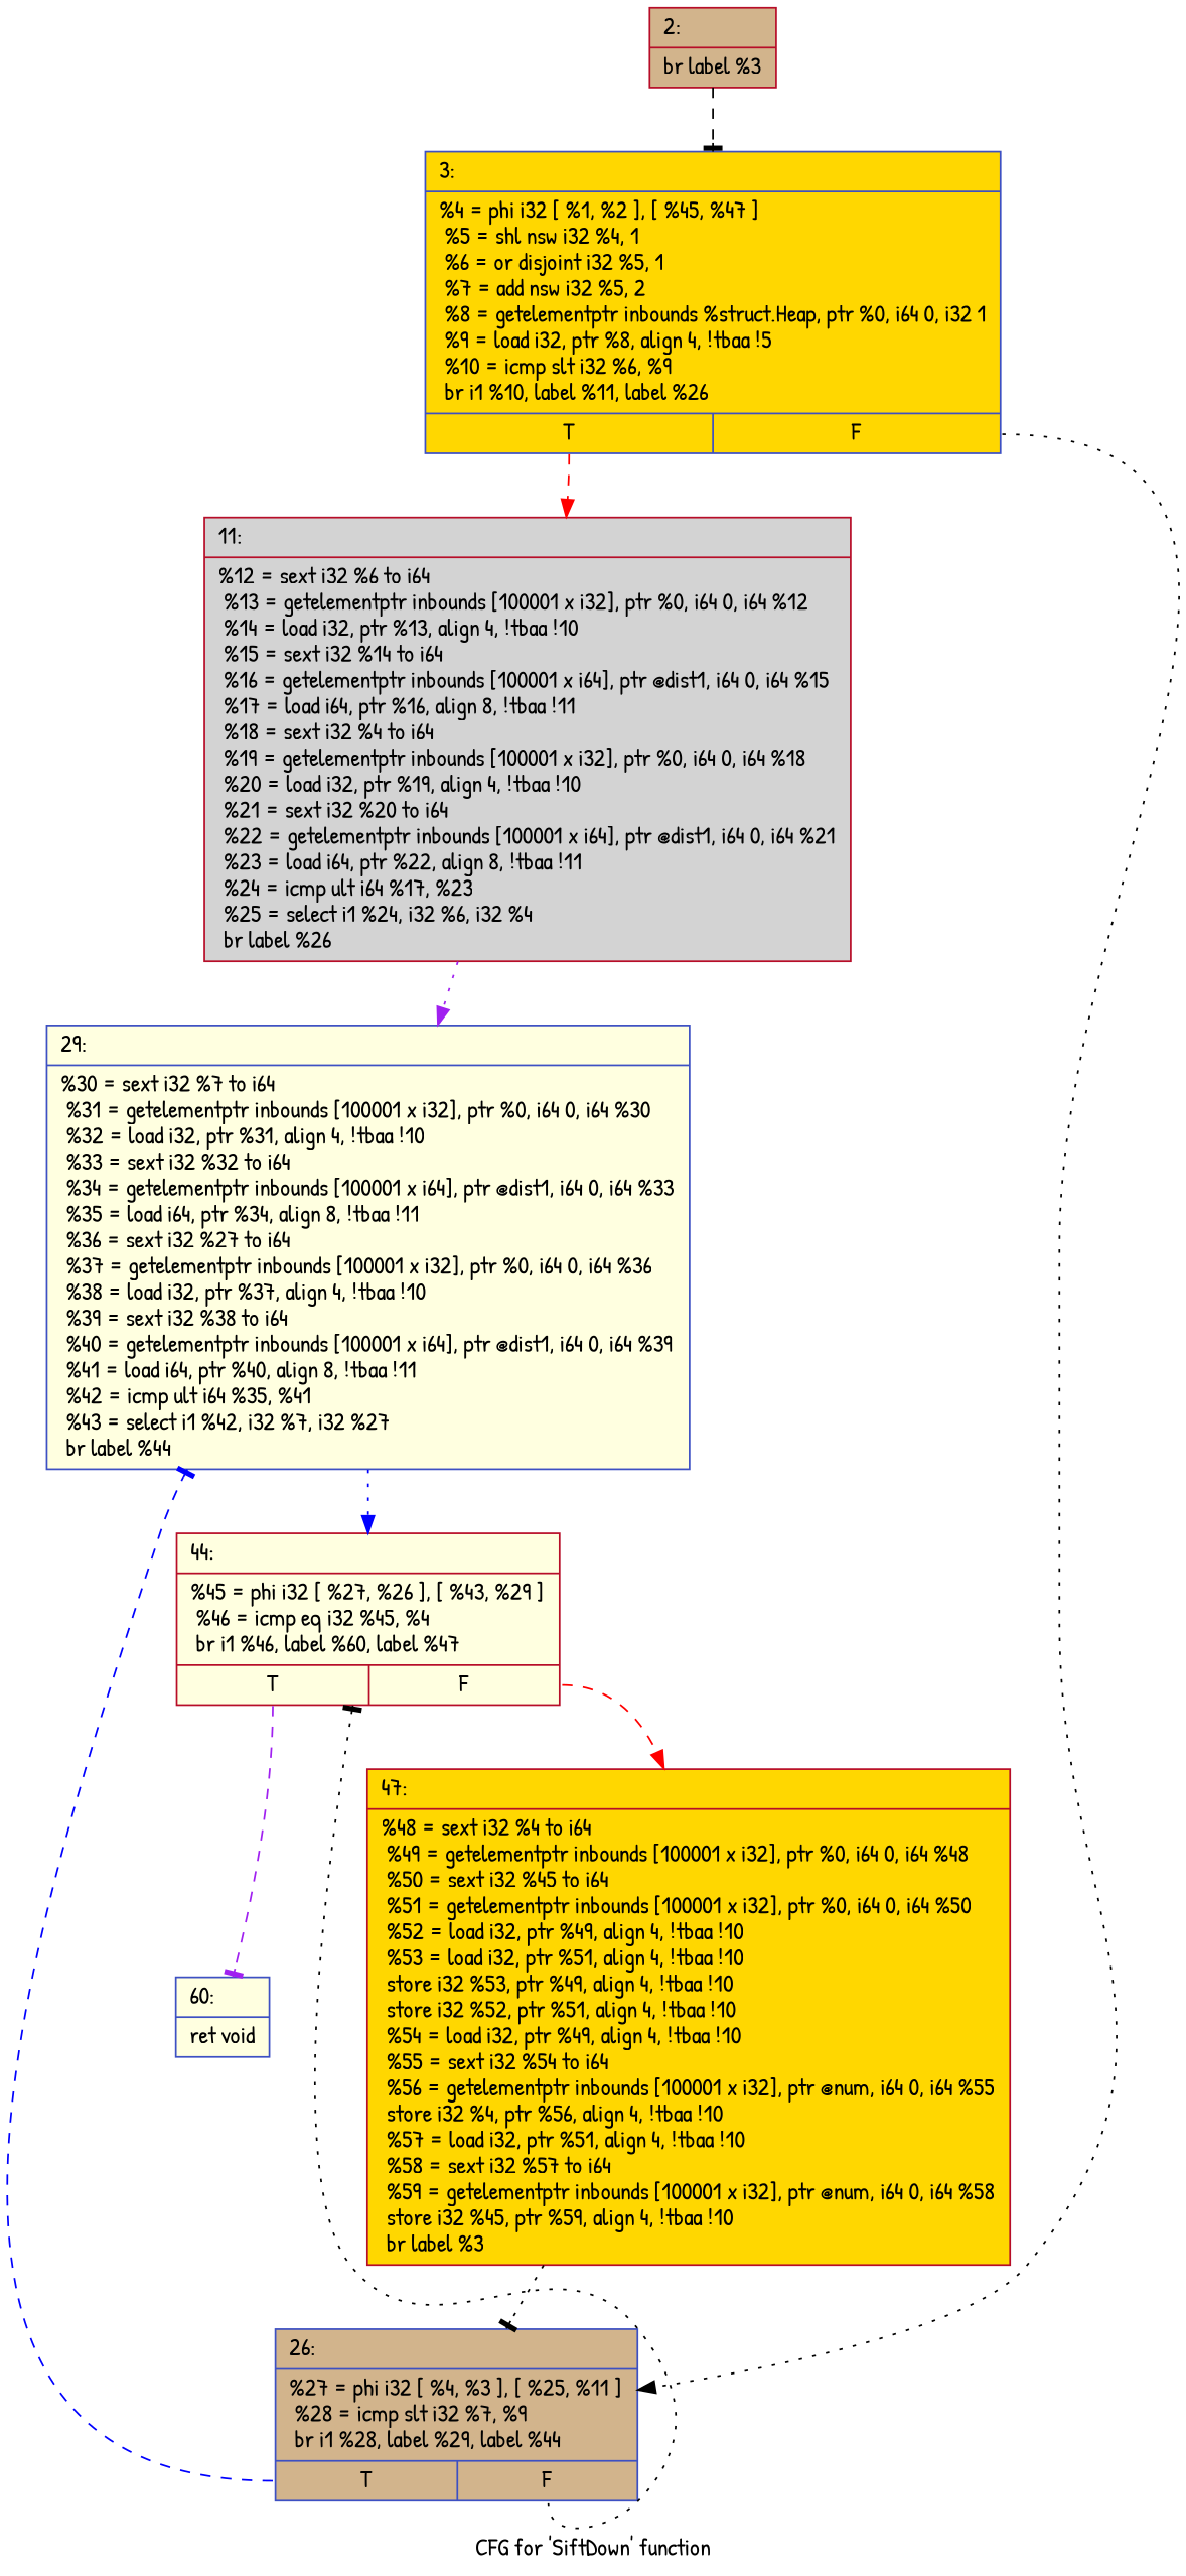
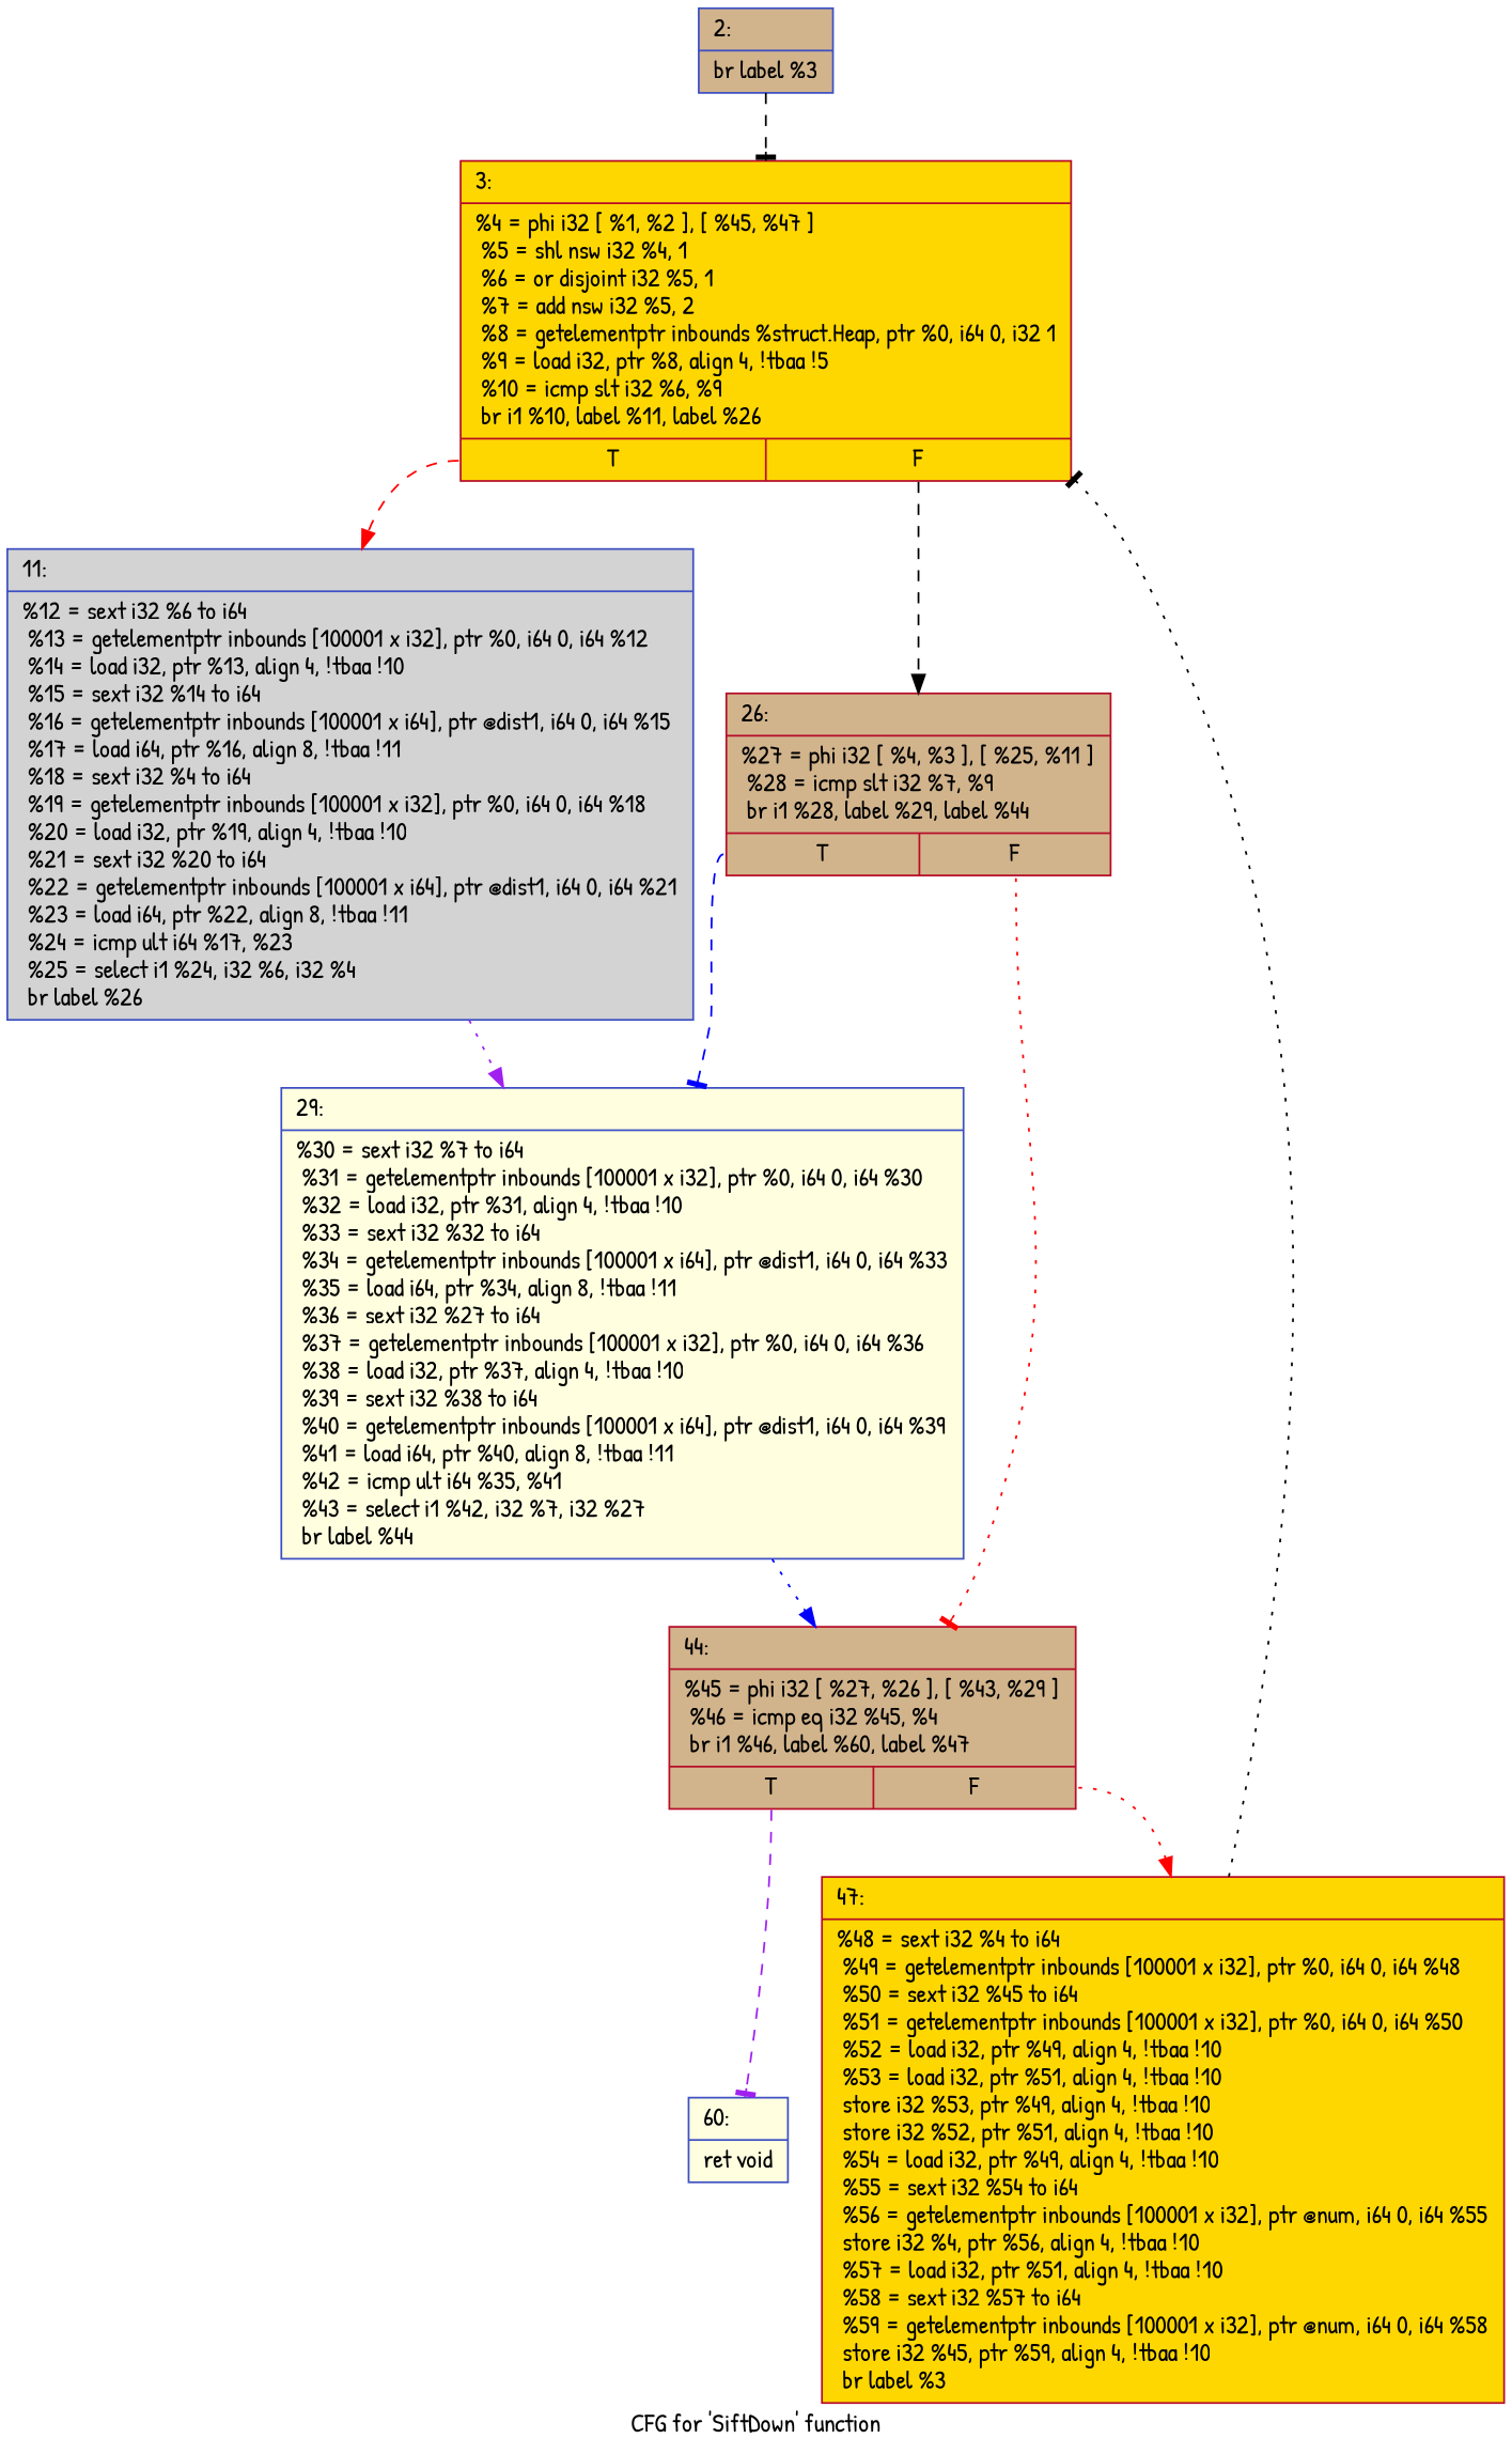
  digraph {
    fontname="Patrick Hand"
    label="CFG for 'SiftDown' function"
    node [color="#3d50c3ff" fillcolor=lightyellow fontname="Patrick Hand" shape=record style=filled]
    edge [arrowhead=tee color=black fontname="Patrick Hand" style=dashed]
-   n1 [color="#b70d28ff" fillcolor=tan label="{2:\l|  br label %3\l}"]
-   n2 [fillcolor=gold label="{3:\l|  %4 = phi i32 [ %1, %2 ], [ %45, %47 ]\l  %5 = shl nsw i32 %4, 1\l  %6 = or disjoint i32 %5, 1\l  %7 = add nsw i32 %5, 2\l  %8 = getelementptr inbounds %struct.Heap, ptr %0, i64 0, i32 1\l  %9 = load i32, ptr %8, align 4, !tbaa !5\l  %10 = icmp slt i32 %6, %9\l  br i1 %10, label %11, label %26\l|{<s0>T|<s1>F}}"]
-   n3 [color="#b70d28ff" fillcolor=lightgrey label="{11:\l|  %12 = sext i32 %6 to i64\l  %13 = getelementptr inbounds [100001 x i32], ptr %0, i64 0, i64 %12\l  %14 = load i32, ptr %13, align 4, !tbaa !10\l  %15 = sext i32 %14 to i64\l  %16 = getelementptr inbounds [100001 x i64], ptr @dist1, i64 0, i64 %15\l  %17 = load i64, ptr %16, align 8, !tbaa !11\l  %18 = sext i32 %4 to i64\l  %19 = getelementptr inbounds [100001 x i32], ptr %0, i64 0, i64 %18\l  %20 = load i32, ptr %19, align 4, !tbaa !10\l  %21 = sext i32 %20 to i64\l  %22 = getelementptr inbounds [100001 x i64], ptr @dist1, i64 0, i64 %21\l  %23 = load i64, ptr %22, align 8, !tbaa !11\l  %24 = icmp ult i64 %17, %23\l  %25 = select i1 %24, i32 %6, i32 %4\l  br label %26\l}"]
-   n4 [fillcolor=tan label="{26:\l|  %27 = phi i32 [ %4, %3 ], [ %25, %11 ]\l  %28 = icmp slt i32 %7, %9\l  br i1 %28, label %29, label %44\l|{<s0>T|<s1>F}}"]
+   n1 [fillcolor=tan label="{2:\l|  br label %3\l}"]
+   n2 [color="#b70d28ff" fillcolor=gold label="{3:\l|  %4 = phi i32 [ %1, %2 ], [ %45, %47 ]\l  %5 = shl nsw i32 %4, 1\l  %6 = or disjoint i32 %5, 1\l  %7 = add nsw i32 %5, 2\l  %8 = getelementptr inbounds %struct.Heap, ptr %0, i64 0, i32 1\l  %9 = load i32, ptr %8, align 4, !tbaa !5\l  %10 = icmp slt i32 %6, %9\l  br i1 %10, label %11, label %26\l|{<s0>T|<s1>F}}"]
+   n3 [fillcolor=lightgrey label="{11:\l|  %12 = sext i32 %6 to i64\l  %13 = getelementptr inbounds [100001 x i32], ptr %0, i64 0, i64 %12\l  %14 = load i32, ptr %13, align 4, !tbaa !10\l  %15 = sext i32 %14 to i64\l  %16 = getelementptr inbounds [100001 x i64], ptr @dist1, i64 0, i64 %15\l  %17 = load i64, ptr %16, align 8, !tbaa !11\l  %18 = sext i32 %4 to i64\l  %19 = getelementptr inbounds [100001 x i32], ptr %0, i64 0, i64 %18\l  %20 = load i32, ptr %19, align 4, !tbaa !10\l  %21 = sext i32 %20 to i64\l  %22 = getelementptr inbounds [100001 x i64], ptr @dist1, i64 0, i64 %21\l  %23 = load i64, ptr %22, align 8, !tbaa !11\l  %24 = icmp ult i64 %17, %23\l  %25 = select i1 %24, i32 %6, i32 %4\l  br label %26\l}"]
+   n4 [color="#b70d28ff" fillcolor=tan label="{26:\l|  %27 = phi i32 [ %4, %3 ], [ %25, %11 ]\l  %28 = icmp slt i32 %7, %9\l  br i1 %28, label %29, label %44\l|{<s0>T|<s1>F}}"]
    n5 [label="{29:\l|  %30 = sext i32 %7 to i64\l  %31 = getelementptr inbounds [100001 x i32], ptr %0, i64 0, i64 %30\l  %32 = load i32, ptr %31, align 4, !tbaa !10\l  %33 = sext i32 %32 to i64\l  %34 = getelementptr inbounds [100001 x i64], ptr @dist1, i64 0, i64 %33\l  %35 = load i64, ptr %34, align 8, !tbaa !11\l  %36 = sext i32 %27 to i64\l  %37 = getelementptr inbounds [100001 x i32], ptr %0, i64 0, i64 %36\l  %38 = load i32, ptr %37, align 4, !tbaa !10\l  %39 = sext i32 %38 to i64\l  %40 = getelementptr inbounds [100001 x i64], ptr @dist1, i64 0, i64 %39\l  %41 = load i64, ptr %40, align 8, !tbaa !11\l  %42 = icmp ult i64 %35, %41\l  %43 = select i1 %42, i32 %7, i32 %27\l  br label %44\l}"]
-   n6 [color="#b70d28ff" label="{44:\l|  %45 = phi i32 [ %27, %26 ], [ %43, %29 ]\l  %46 = icmp eq i32 %45, %4\l  br i1 %46, label %60, label %47\l|{<s0>T|<s1>F}}"]
+   n6 [color="#b70d28ff" fillcolor=tan label="{44:\l|  %45 = phi i32 [ %27, %26 ], [ %43, %29 ]\l  %46 = icmp eq i32 %45, %4\l  br i1 %46, label %60, label %47\l|{<s0>T|<s1>F}}"]
    n7 [label="{60:\l|  ret void\l}"]
    n8 [color="#b70d28ff" fillcolor=gold label="{47:\l|  %48 = sext i32 %4 to i64\l  %49 = getelementptr inbounds [100001 x i32], ptr %0, i64 0, i64 %48\l  %50 = sext i32 %45 to i64\l  %51 = getelementptr inbounds [100001 x i32], ptr %0, i64 0, i64 %50\l  %52 = load i32, ptr %49, align 4, !tbaa !10\l  %53 = load i32, ptr %51, align 4, !tbaa !10\l  store i32 %53, ptr %49, align 4, !tbaa !10\l  store i32 %52, ptr %51, align 4, !tbaa !10\l  %54 = load i32, ptr %49, align 4, !tbaa !10\l  %55 = sext i32 %54 to i64\l  %56 = getelementptr inbounds [100001 x i32], ptr @num, i64 0, i64 %55\l  store i32 %4, ptr %56, align 4, !tbaa !10\l  %57 = load i32, ptr %51, align 4, !tbaa !10\l  %58 = sext i32 %57 to i64\l  %59 = getelementptr inbounds [100001 x i32], ptr @num, i64 0, i64 %58\l  store i32 %45, ptr %59, align 4, !tbaa !10\l  br label %3\l}"]
    n1 -> n2
    n2 -> n3 [arrowhead=normal color=red tailport=s0]
-   n2 -> n4 [arrowhead=normal style=dotted tailport=s1]
+   n2 -> n4 [arrowhead=normal tailport=s1]
    n3 -> n5 [arrowhead=normal color=purple style=dotted]
    n4 -> n5 [color=blue tailport=s0]
-   n4 -> n6 [style=dotted tailport=s1]
+   n4 -> n6 [color=red style=dotted tailport=s1]
    n5 -> n6 [arrowhead=normal color=blue style=dotted]
    n6 -> n7 [color=purple tailport=s0]
-   n6 -> n8 [arrowhead=normal color=red tailport=s1]
-   n8 -> n4 [style=dotted]
+   n6 -> n8 [arrowhead=normal color=red style=dotted tailport=s1]
+   n8 -> n2 [style=dotted]
  }
